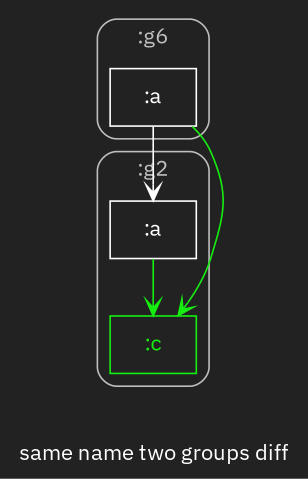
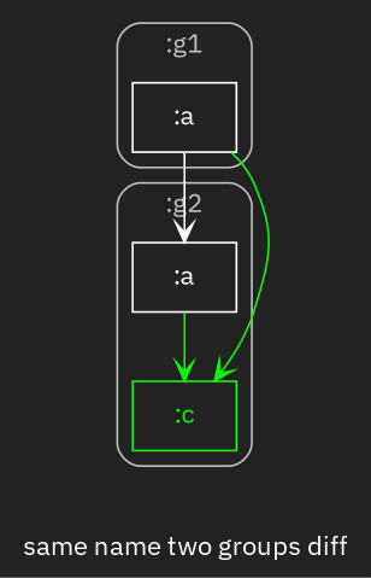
  digraph {
    bgcolor="#222222"
    fontcolor="#ffffff"
    fontname="IBM Plex Sans"
    label="same name two groups diff"
    node [color="#ffffff" fontcolor="#ffffff" fontname="IBM Plex Sans" shape=rectangle]
    edge [arrowhead=vee color="#15ef10" fontname="IBM Plex Sans"]
    n1 [label=":a"]
    n2 [color="#15ef10" fontcolor="#15ef10" label=":c"]
    n3 [label=":a"]
    subgraph cluster_1 {
      color="#bfbfbf"
      fontcolor="#bfbfbf"
      label=":g2"
      style=rounded
      n1
      n2
    }
    subgraph cluster_2 {
      color="#bfbfbf"
      fontcolor="#bfbfbf"
-     label=":g6"
+     label=":g1"
      style=rounded
      n3
    }
    n1 -> n2
    n3 -> n1 [color="#ffffff"]
    n3 -> n2
  }
